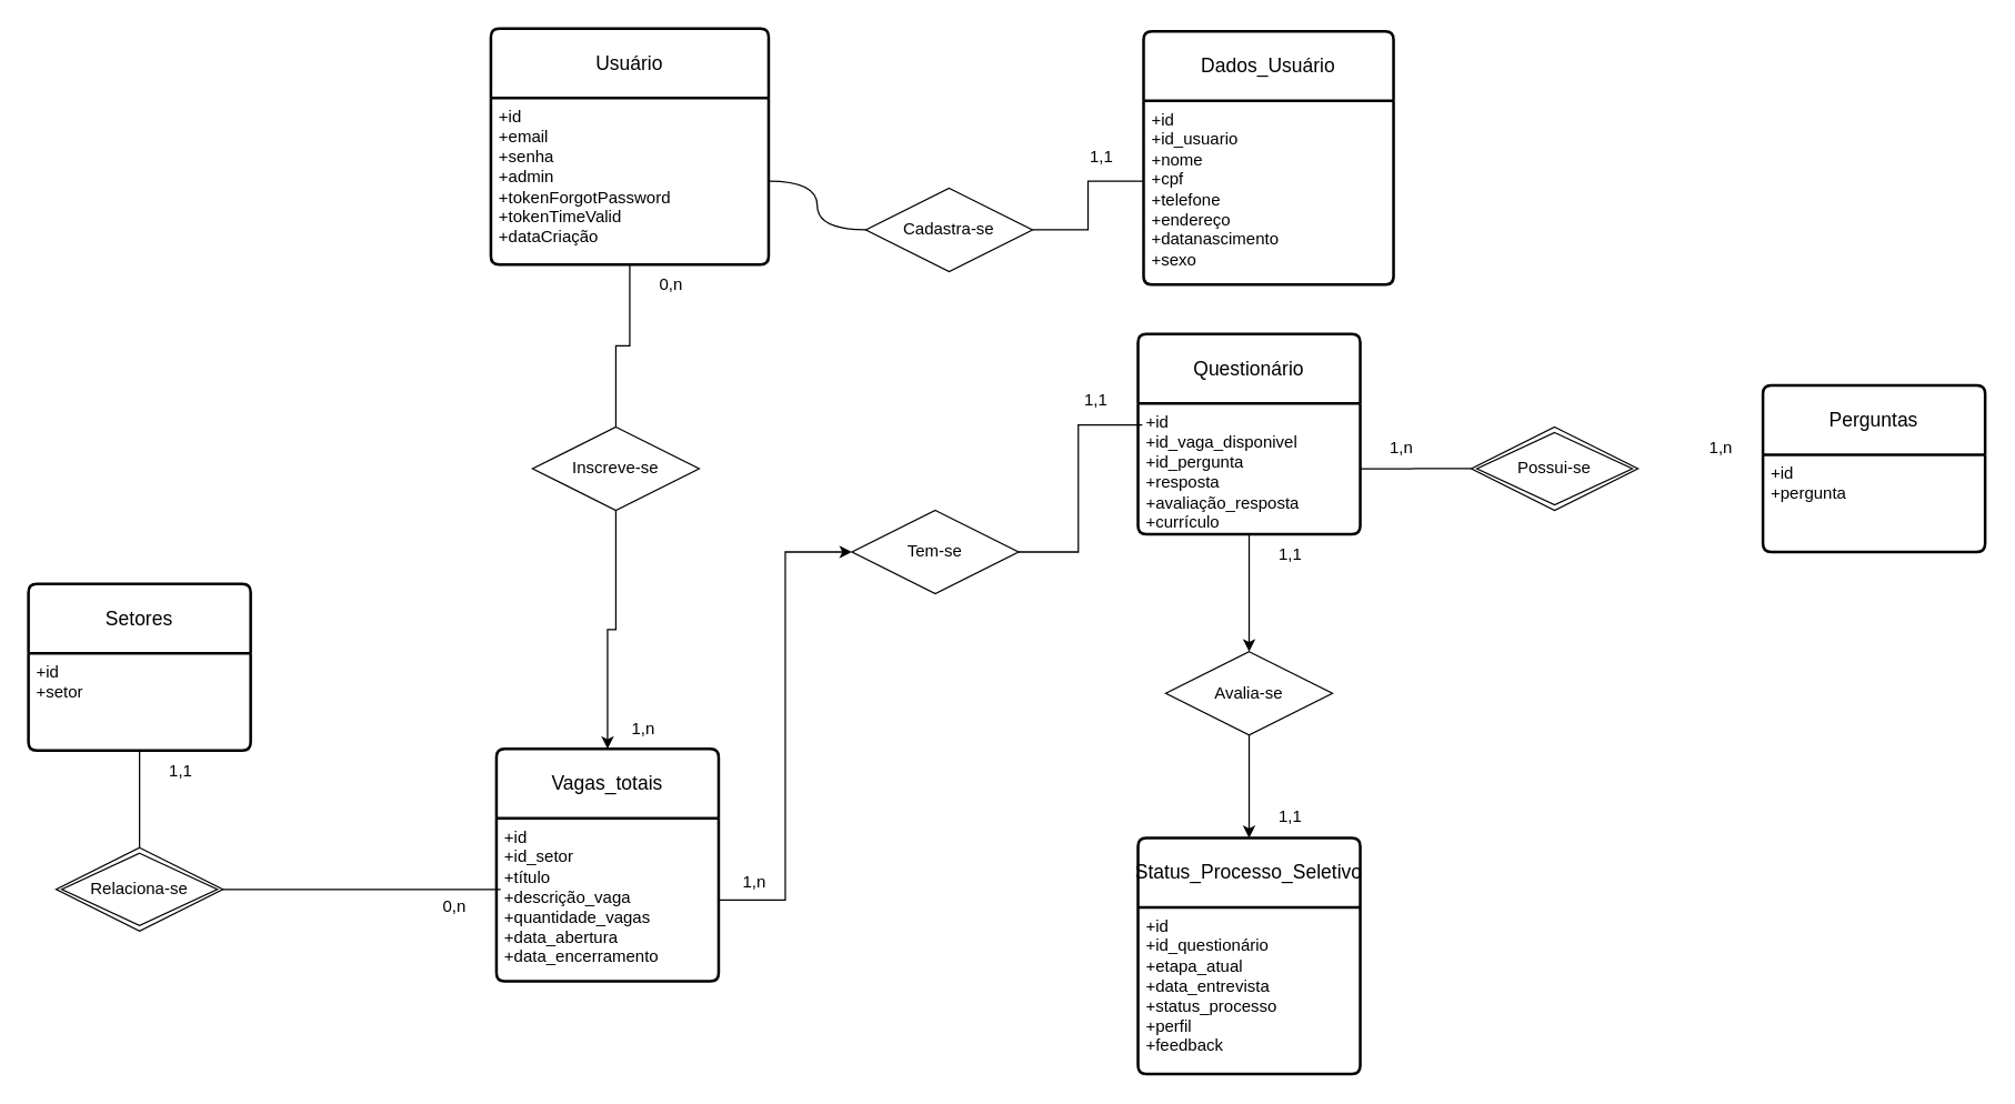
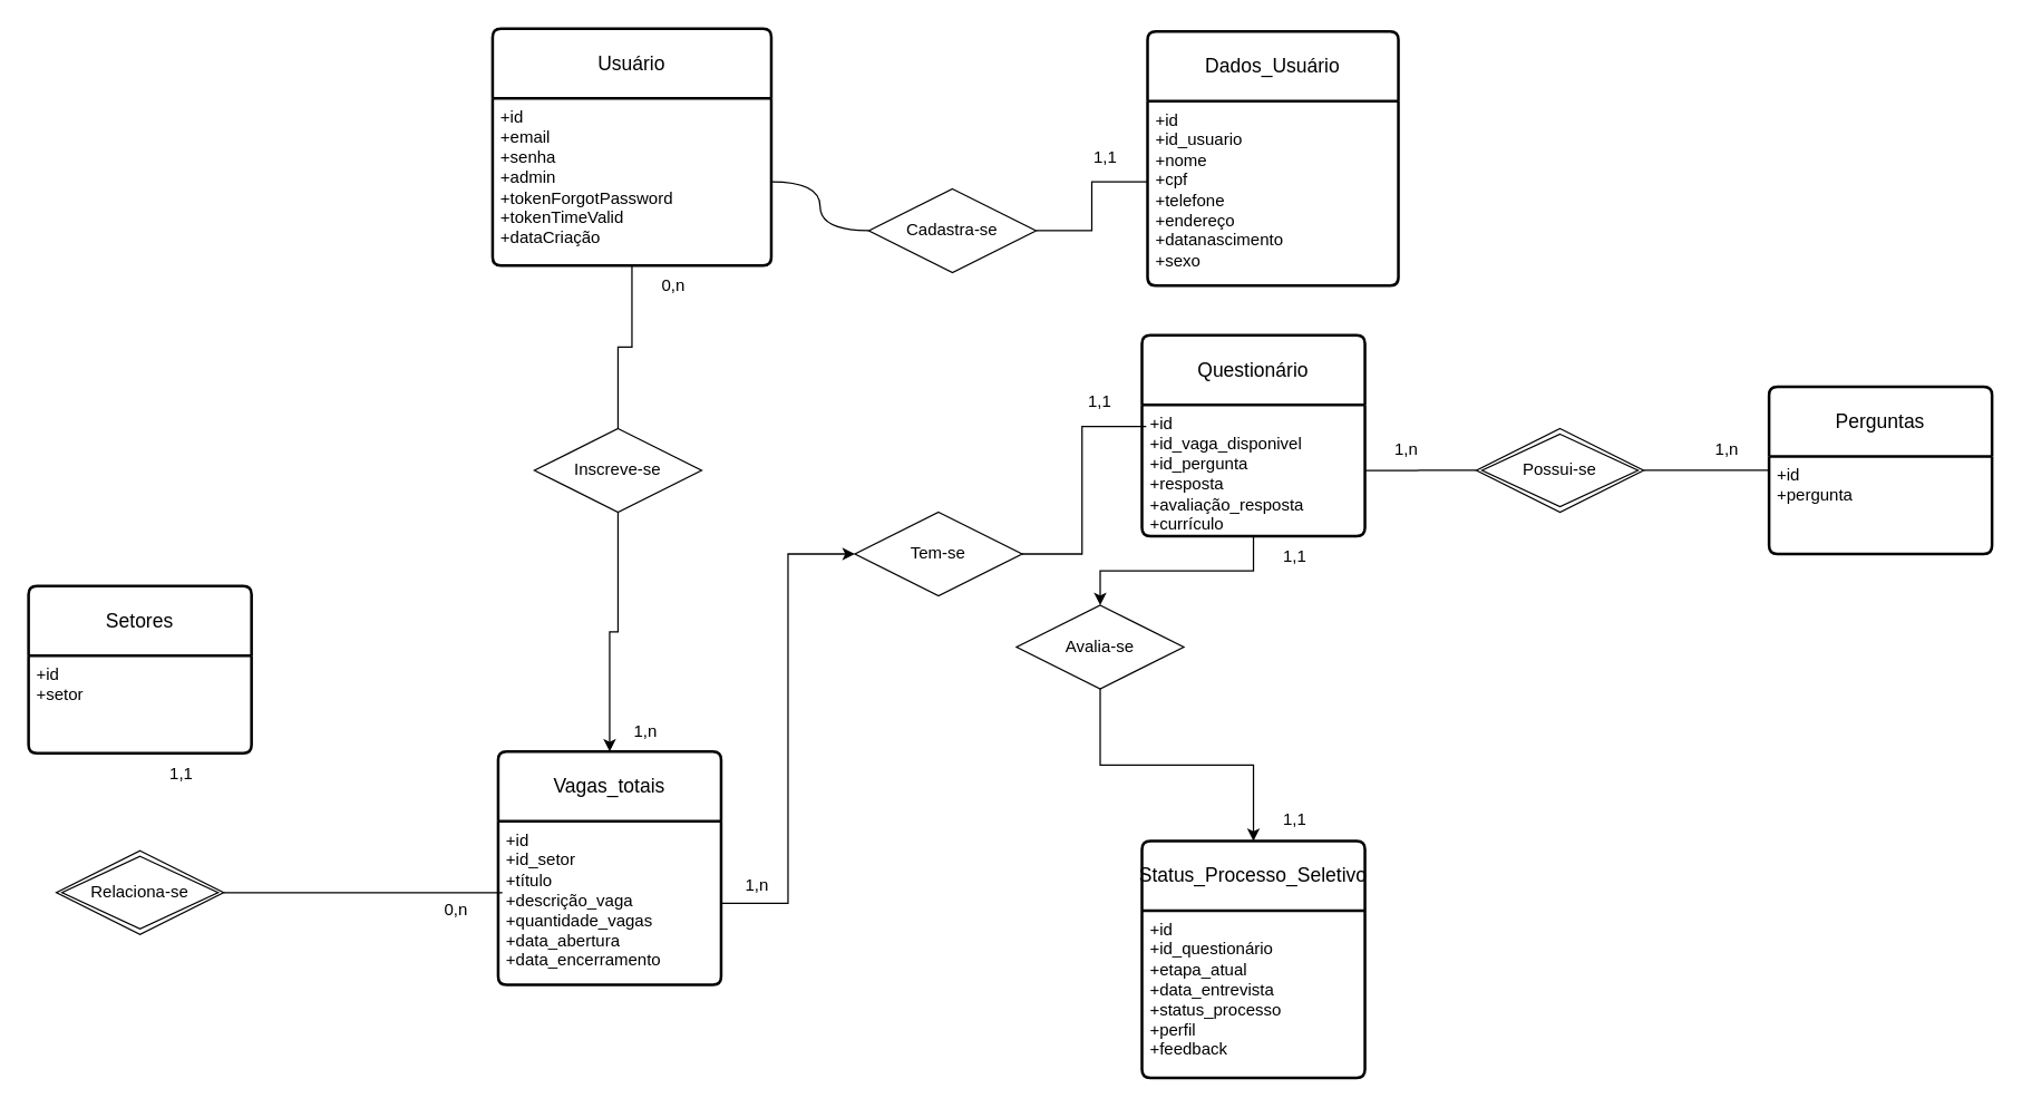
  <mxCell id="0" />
  <mxCell id="1" parent="0" />
  <mxCell id="2" value="Usuário" style="swimlane;childLayout=stackLayout;horizontal=1;startSize=50;horizontalStack=0;rounded=1;fontSize=14;fontStyle=0;strokeWidth=2;resizeParent=0;resizeLast=1;shadow=0;dashed=0;align=center;arcSize=4;whiteSpace=wrap;html=1;" parent="1" vertex="1"><mxGeometry x="353" y="20" width="200" height="170" as="geometry" /></mxCell>
  <mxCell id="3" value="+id&lt;br&gt;+email&lt;br&gt;+senha&lt;div&gt;+admin&lt;/div&gt;&lt;div&gt;+tokenForgotPassword&lt;/div&gt;&lt;div&gt;+tokenTimeValid&lt;/div&gt;&lt;div&gt;+dataCriação&lt;/div&gt;" style="align=left;strokeColor=none;fillColor=none;spacingLeft=4;fontSize=12;verticalAlign=top;resizable=0;rotatable=0;part=1;html=1;" parent="2" vertex="1"><mxGeometry y="50" width="200" height="120" as="geometry" /></mxCell>
  <mxCell id="4" value="Dados_Usuário" style="swimlane;childLayout=stackLayout;horizontal=1;startSize=50;horizontalStack=0;rounded=1;fontSize=14;fontStyle=0;strokeWidth=2;resizeParent=0;resizeLast=1;shadow=0;dashed=0;align=center;arcSize=4;whiteSpace=wrap;html=1;" parent="1" vertex="1"><mxGeometry x="823" y="22" width="180" height="182.5" as="geometry" /></mxCell>
  <mxCell id="5" value="&lt;div&gt;+id&lt;/div&gt;&lt;div&gt;+id_usuario&lt;/div&gt;+nome&lt;div&gt;+cpf&lt;br&gt;&lt;div&gt;+telefone&lt;/div&gt;&lt;div&gt;+endereço&lt;/div&gt;&lt;div&gt;+datanascimento&lt;/div&gt;&lt;/div&gt;&lt;div&gt;+sexo&lt;/div&gt;" style="align=left;strokeColor=none;fillColor=none;spacingLeft=4;fontSize=12;verticalAlign=top;resizable=0;rotatable=0;part=1;html=1;" parent="4" vertex="1"><mxGeometry y="50" width="180" height="132.5" as="geometry" /></mxCell>
  <mxCell id="6" value="Setores" style="swimlane;childLayout=stackLayout;horizontal=1;startSize=50;horizontalStack=0;rounded=1;fontSize=14;fontStyle=0;strokeWidth=2;resizeParent=0;resizeLast=1;shadow=0;dashed=0;align=center;arcSize=4;whiteSpace=wrap;html=1;" parent="1" vertex="1"><mxGeometry x="20" y="420" width="160" height="120" as="geometry" /></mxCell>
  <mxCell id="7" value="+id&lt;br&gt;&lt;div&gt;+setor&lt;/div&gt;" style="align=left;strokeColor=none;fillColor=none;spacingLeft=4;fontSize=12;verticalAlign=top;resizable=0;rotatable=0;part=1;html=1;" parent="6" vertex="1"><mxGeometry y="50" width="160" height="70" as="geometry" /></mxCell>
  <mxCell id="8" value="Status_Processo_Seletivo" style="swimlane;childLayout=stackLayout;horizontal=1;startSize=50;horizontalStack=0;rounded=1;fontSize=14;fontStyle=0;strokeWidth=2;resizeParent=0;resizeLast=1;shadow=0;dashed=0;align=center;arcSize=4;whiteSpace=wrap;html=1;" parent="1" vertex="1"><mxGeometry x="819" y="603" width="160" height="170" as="geometry" /></mxCell>
  <mxCell id="9" value="+id&lt;div&gt;+id_questionário&lt;/div&gt;&lt;div&gt;+etapa_atual&lt;/div&gt;&lt;div&gt;&lt;span style=&quot;background-color: initial;&quot;&gt;+data_entrevista&lt;/span&gt;&lt;/div&gt;&lt;div&gt;&lt;span style=&quot;background-color: initial;&quot;&gt;+status_processo&lt;/span&gt;&lt;/div&gt;&lt;div&gt;+perfil&lt;/div&gt;&lt;div&gt;+feedback&lt;/div&gt;" style="align=left;strokeColor=none;fillColor=none;spacingLeft=4;fontSize=12;verticalAlign=top;resizable=0;rotatable=0;part=1;html=1;" parent="8" vertex="1"><mxGeometry y="50" width="160" height="120" as="geometry" /></mxCell>
  <mxCell id="10" value="Questionário" style="swimlane;childLayout=stackLayout;horizontal=1;startSize=50;horizontalStack=0;rounded=1;fontSize=14;fontStyle=0;strokeWidth=2;resizeParent=0;resizeLast=1;shadow=0;dashed=0;align=center;arcSize=4;whiteSpace=wrap;html=1;" parent="1" vertex="1"><mxGeometry x="819" y="240" width="160" height="144.25" as="geometry"><mxRectangle x="386" y="240" width="130" height="50" as="alternateBounds" /></mxGeometry></mxCell>
  <mxCell id="11" value="+id&lt;div&gt;+id_vaga_disponivel&lt;br&gt;+id_pergunta&lt;/div&gt;&lt;div&gt;+resposta&lt;/div&gt;&lt;div&gt;+avaliação_resposta&lt;br&gt;&lt;div&gt;+currículo&lt;/div&gt;&lt;/div&gt;" style="align=left;strokeColor=none;fillColor=none;spacingLeft=4;fontSize=12;verticalAlign=top;resizable=0;rotatable=0;part=1;html=1;" parent="10" vertex="1"><mxGeometry y="50" width="160" height="94.25" as="geometry" /></mxCell>
+ <mxCell id="12" style="edgeStyle=orthogonalEdgeStyle;rounded=0;orthogonalLoop=1;jettySize=auto;html=1;endArrow=none;endFill=0;" parent="1" source="13" target="18" edge="1"><mxGeometry relative="1" as="geometry" /></mxCell>
  <mxCell id="13" value="Perguntas" style="swimlane;childLayout=stackLayout;horizontal=1;startSize=50;horizontalStack=0;rounded=1;fontSize=14;fontStyle=0;strokeWidth=2;resizeParent=0;resizeLast=1;shadow=0;dashed=0;align=center;arcSize=4;whiteSpace=wrap;html=1;" parent="1" vertex="1"><mxGeometry x="1269" y="277" width="160" height="120" as="geometry" /></mxCell>
  <mxCell id="14" value="+id&lt;br&gt;+pergunta&lt;div&gt;&lt;br&gt;&lt;/div&gt;" style="align=left;strokeColor=none;fillColor=none;spacingLeft=4;fontSize=12;verticalAlign=top;resizable=0;rotatable=0;part=1;html=1;" parent="13" vertex="1"><mxGeometry y="50" width="160" height="70" as="geometry" /></mxCell>
- <mxCell id="15" value="" style="edgeStyle=orthogonalEdgeStyle;rounded=0;orthogonalLoop=1;jettySize=auto;html=1;endArrow=none;endFill=0;" parent="1" source="7" target="16" edge="1"><mxGeometry relative="1" as="geometry"><mxPoint x="260" y="710" as="sourcePoint" /><mxPoint x="410" y="700" as="targetPoint" /></mxGeometry></mxCell>
  <mxCell id="16" value="Relaciona-se" style="shape=rhombus;double=1;perimeter=rhombusPerimeter;whiteSpace=wrap;html=1;align=center;" parent="1" vertex="1"><mxGeometry x="40" y="610" width="120" height="60" as="geometry" /></mxCell>
  <mxCell id="17" style="edgeStyle=orthogonalEdgeStyle;rounded=0;orthogonalLoop=1;jettySize=auto;html=1;endArrow=none;endFill=0;" parent="1" source="18" target="11" edge="1"><mxGeometry relative="1" as="geometry" /></mxCell>
  <mxCell id="18" value="Possui-se" style="shape=rhombus;double=1;perimeter=rhombusPerimeter;whiteSpace=wrap;html=1;align=center;" parent="1" vertex="1"><mxGeometry x="1059" y="307" width="120" height="60" as="geometry" /></mxCell>
  <mxCell id="19" value="Cadastra-se" style="shape=rhombus;perimeter=rhombusPerimeter;whiteSpace=wrap;html=1;align=center;" parent="1" vertex="1"><mxGeometry x="623" y="135" width="120" height="60" as="geometry" /></mxCell>
  <mxCell id="20" style="edgeStyle=orthogonalEdgeStyle;rounded=0;orthogonalLoop=1;jettySize=auto;html=1;entryX=0;entryY=0.5;entryDx=0;entryDy=0;curved=1;endArrow=none;endFill=0;" parent="1" source="3" target="19" edge="1"><mxGeometry relative="1" as="geometry" /></mxCell>
  <mxCell id="21" value="1,1" style="text;html=1;align=center;verticalAlign=middle;whiteSpace=wrap;rounded=0;" parent="1" vertex="1"><mxGeometry x="763" y="97.5" width="60" height="30" as="geometry" /></mxCell>
  <mxCell id="22" style="edgeStyle=orthogonalEdgeStyle;rounded=0;orthogonalLoop=1;jettySize=auto;html=1;entryX=0;entryY=0.438;entryDx=0;entryDy=0;entryPerimeter=0;endArrow=none;endFill=0;" parent="1" source="19" target="5" edge="1"><mxGeometry relative="1" as="geometry" /></mxCell>
  <mxCell id="23" value="0,n" style="text;html=1;align=center;verticalAlign=middle;whiteSpace=wrap;rounded=0;" parent="1" vertex="1"><mxGeometry x="453" y="190" width="60" height="30" as="geometry" /></mxCell>
  <mxCell id="24" value="Tem-se" style="shape=rhombus;perimeter=rhombusPerimeter;whiteSpace=wrap;html=1;align=center;" parent="1" vertex="1"><mxGeometry x="613" y="367" width="120" height="60" as="geometry" /></mxCell>
  <mxCell id="25" style="edgeStyle=orthogonalEdgeStyle;rounded=0;orthogonalLoop=1;jettySize=auto;html=1;entryX=0.019;entryY=0.164;entryDx=0;entryDy=0;entryPerimeter=0;endArrow=none;endFill=0;" parent="1" source="24" target="11" edge="1"><mxGeometry relative="1" as="geometry" /></mxCell>
  <mxCell id="26" style="edgeStyle=orthogonalEdgeStyle;rounded=0;orthogonalLoop=1;jettySize=auto;html=1;" parent="1" source="27" target="8" edge="1"><mxGeometry relative="1" as="geometry" /></mxCell>
- <mxCell id="27" value="Avalia-se" style="shape=rhombus;perimeter=rhombusPerimeter;whiteSpace=wrap;html=1;align=center;" parent="1" vertex="1"><mxGeometry x="839" y="468.75" width="120" height="60" as="geometry" /></mxCell>
+ <mxCell id="27" value="Avalia-se" style="shape=rhombus;perimeter=rhombusPerimeter;whiteSpace=wrap;html=1;align=center;" parent="1" vertex="1"><mxGeometry x="729" y="433.75" width="120" height="60" as="geometry" /></mxCell>
  <mxCell id="28" style="edgeStyle=orthogonalEdgeStyle;rounded=0;orthogonalLoop=1;jettySize=auto;html=1;" parent="1" source="11" target="27" edge="1"><mxGeometry relative="1" as="geometry" /></mxCell>
  <mxCell id="29" value="1,1" style="text;html=1;align=center;verticalAlign=middle;whiteSpace=wrap;rounded=0;" parent="1" vertex="1"><mxGeometry x="759" y="273" width="60" height="30" as="geometry" /></mxCell>
  <mxCell id="30" value="1,1" style="text;html=1;align=center;verticalAlign=middle;whiteSpace=wrap;rounded=0;" parent="1" vertex="1"><mxGeometry x="100" y="540" width="60" height="30" as="geometry" /></mxCell>
  <mxCell id="31" value="1,1" style="text;html=1;align=center;verticalAlign=middle;whiteSpace=wrap;rounded=0;" parent="1" vertex="1"><mxGeometry x="899" y="384.25" width="60" height="30" as="geometry" /></mxCell>
  <mxCell id="32" value="1,1" style="text;html=1;align=center;verticalAlign=middle;whiteSpace=wrap;rounded=0;" parent="1" vertex="1"><mxGeometry x="899" y="573" width="60" height="30" as="geometry" /></mxCell>
  <mxCell id="33" value="1,n" style="text;html=1;align=center;verticalAlign=middle;whiteSpace=wrap;rounded=0;" parent="1" vertex="1"><mxGeometry x="1209" y="307" width="60" height="30" as="geometry" /></mxCell>
  <mxCell id="34" value="1,n" style="text;html=1;align=center;verticalAlign=middle;whiteSpace=wrap;rounded=0;" parent="1" vertex="1"><mxGeometry x="979" y="307" width="60" height="30" as="geometry" /></mxCell>
  <mxCell id="35" style="edgeStyle=orthogonalEdgeStyle;rounded=0;orthogonalLoop=1;jettySize=auto;html=1;" edge="1" parent="1" source="36" target="39"><mxGeometry relative="1" as="geometry" /></mxCell>
  <mxCell id="36" value="Inscreve-se" style="shape=rhombus;perimeter=rhombusPerimeter;whiteSpace=wrap;html=1;align=center;" parent="1" vertex="1"><mxGeometry x="383" y="307" width="120" height="60" as="geometry" /></mxCell>
  <mxCell id="37" style="edgeStyle=orthogonalEdgeStyle;rounded=0;orthogonalLoop=1;jettySize=auto;html=1;endArrow=none;endFill=0;" parent="1" source="3" target="36" edge="1"><mxGeometry relative="1" as="geometry" /></mxCell>
  <mxCell id="38" value="1,n" style="text;html=1;align=center;verticalAlign=middle;whiteSpace=wrap;rounded=0;" parent="1" vertex="1"><mxGeometry y="510" width="60" height="30" as="geometry" x="433" /></mxCell>
  <mxCell id="39" value="Vagas_totais" style="swimlane;childLayout=stackLayout;horizontal=1;startSize=50;horizontalStack=0;rounded=1;fontSize=14;fontStyle=0;strokeWidth=2;resizeParent=0;resizeLast=1;shadow=0;dashed=0;align=center;arcSize=4;whiteSpace=wrap;html=1;" parent="1" vertex="1"><mxGeometry x="357" y="538.75" width="160" height="167.5" as="geometry" /></mxCell>
  <mxCell id="40" value="&lt;div&gt;+id&lt;/div&gt;&lt;div&gt;+id_setor&lt;/div&gt;&lt;div&gt;+título&lt;/div&gt;&lt;div&gt;+descrição_vaga&lt;/div&gt;&lt;div&gt;+quantidade_vagas&lt;/div&gt;&lt;div&gt;+data_abertura&lt;/div&gt;&lt;div&gt;+data_encerramento&lt;/div&gt;" style="align=left;strokeColor=none;fillColor=none;spacingLeft=4;fontSize=12;verticalAlign=top;resizable=0;rotatable=0;part=1;html=1;" parent="39" vertex="1"><mxGeometry y="50" width="160" height="117.5" as="geometry" /></mxCell>
  <mxCell id="41" style="edgeStyle=orthogonalEdgeStyle;rounded=0;orthogonalLoop=1;jettySize=auto;html=1;entryX=0.019;entryY=0.436;entryDx=0;entryDy=0;entryPerimeter=0;endArrow=none;endFill=0;" parent="1" source="16" target="40" edge="1"><mxGeometry relative="1" as="geometry" /></mxCell>
  <mxCell id="42" value="0,n" style="text;html=1;align=center;verticalAlign=middle;whiteSpace=wrap;rounded=0;" parent="1" vertex="1"><mxGeometry x="297" y="637.5" width="60" height="30" as="geometry" /></mxCell>
  <mxCell id="43" value="1,n" style="text;html=1;align=center;verticalAlign=middle;whiteSpace=wrap;rounded=0;" parent="1" vertex="1"><mxGeometry x="513" y="620" width="60" height="30" as="geometry" /></mxCell>
  <mxCell id="44" style="edgeStyle=orthogonalEdgeStyle;rounded=0;orthogonalLoop=1;jettySize=auto;html=1;entryX=0;entryY=0.5;entryDx=0;entryDy=0;" edge="1" parent="1" source="40" target="24"><mxGeometry relative="1" as="geometry" /></mxCell>
